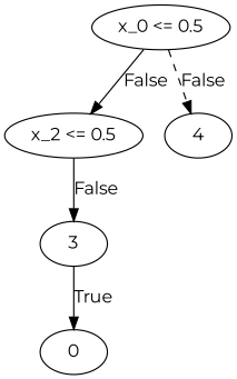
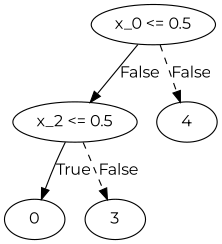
  digraph {
    fontname=Montserrat
    node [fontname=Montserrat]
    edge [fontname=Montserrat]
    n1 [label="x_0 <= 0.5"]
    n2 [label="x_2 <= 0.5"]
    n3 [label=4]
    n4 [label=0]
    n5 [label=3]
    n1 -> n2 [label=False]
    n1 -> n3 [label=False style=dashed]
-   n5 -> n4 [label=True]
-   n2 -> n5 [label=False style=solid]
+   n2 -> n4 [label=True]
+   n2 -> n5 [label=False style=dashed]
  }
